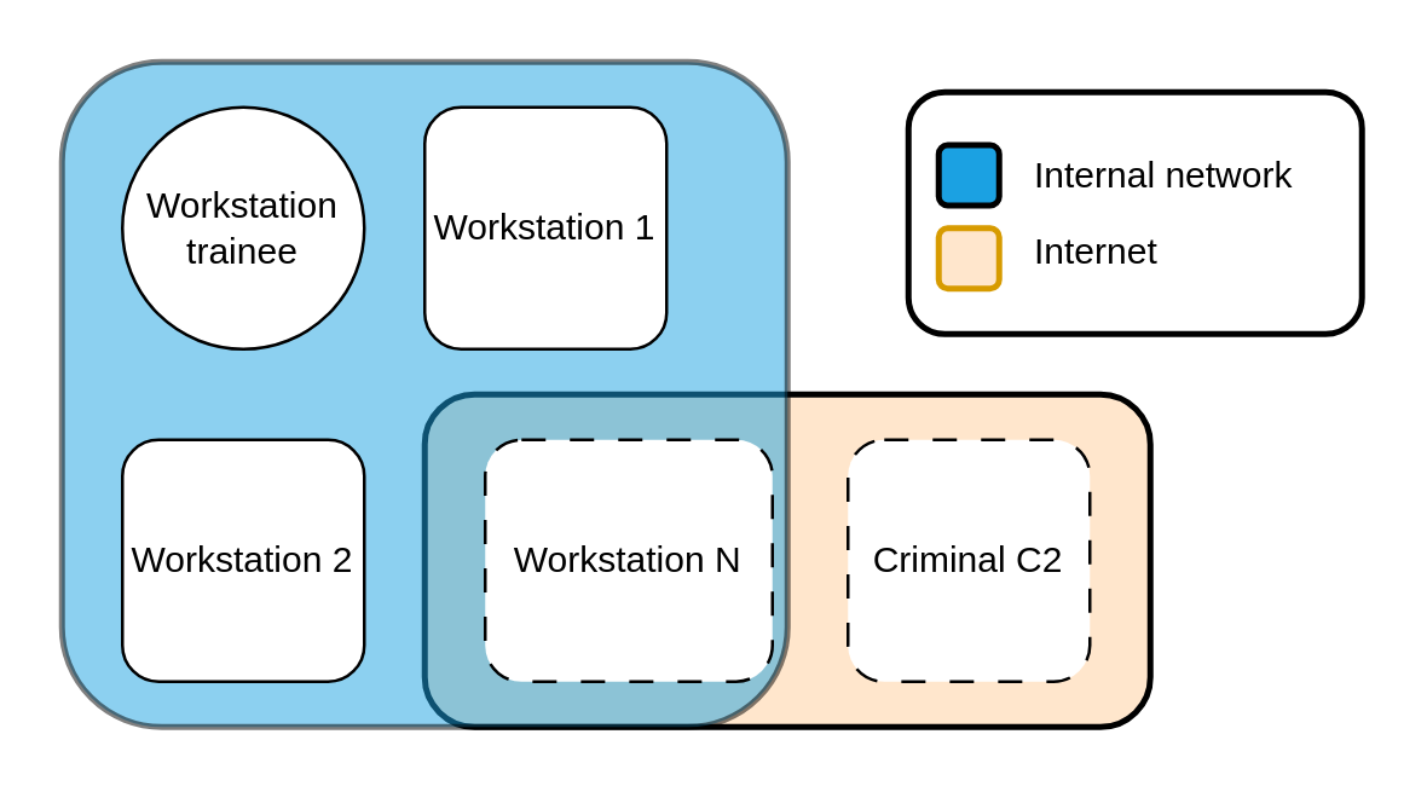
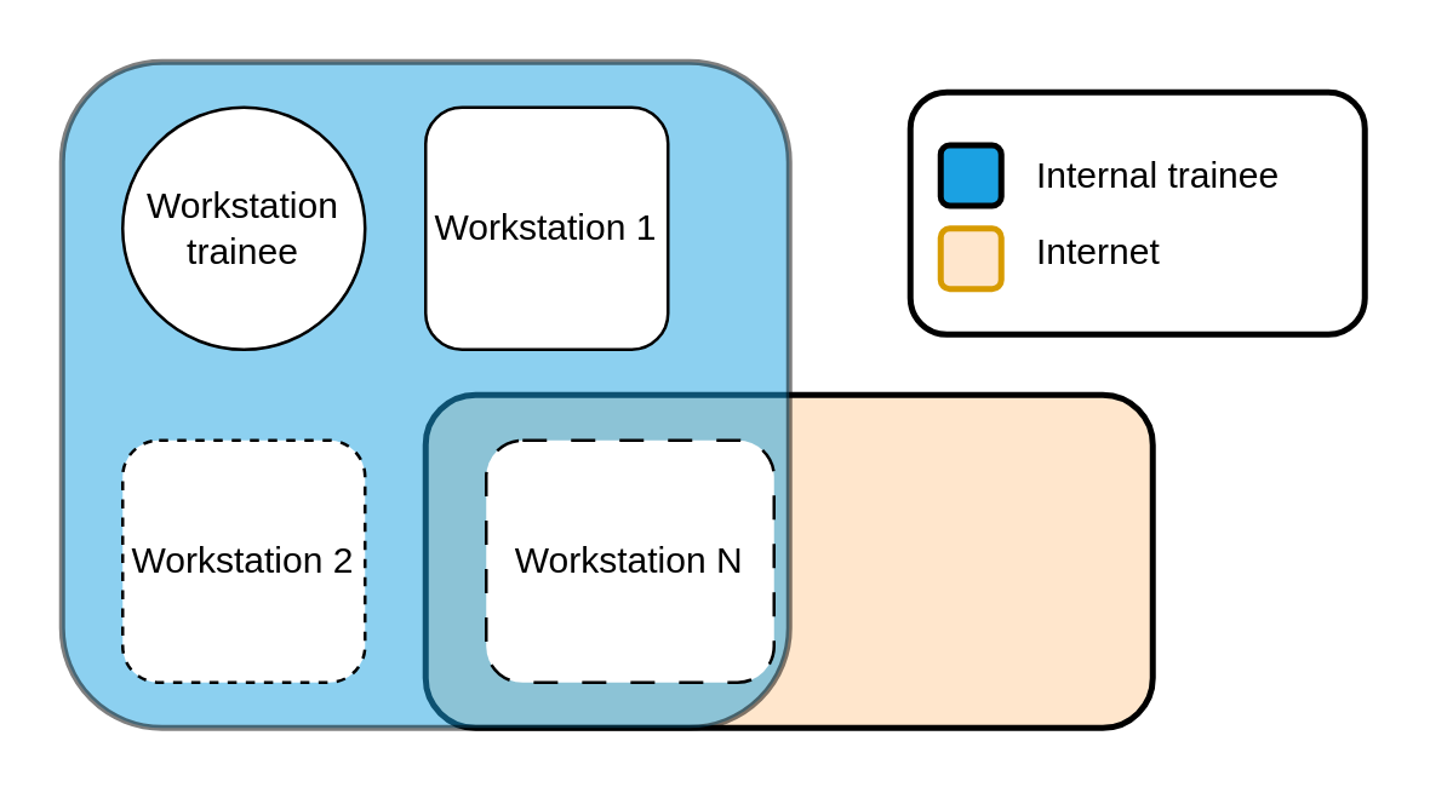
  <mxCell id="0" />
  <mxCell id="1" parent="0" />
  <mxCell id="2" value="" style="rounded=1;whiteSpace=wrap;html=1;strokeWidth=2;fillWeight=4;hachureGap=8;hachureAngle=45;fillColor=#ffe6cc;strokeColor=default;glass=0;shadow=0;" parent="1" vertex="1"><mxGeometry x="140" y="130" width="240" height="110" as="geometry" /></mxCell>
  <mxCell id="3" value="" style="rounded=1;whiteSpace=wrap;html=1;strokeWidth=2;fillWeight=4;hachureGap=8;hachureAngle=45;fillColor=#1ba1e2;glass=0;opacity=50;" parent="1" vertex="1"><mxGeometry x="20" y="20" width="240" height="220" as="geometry" /></mxCell>
  <mxCell id="4" value="Workstation trainee" style="ellipse;whiteSpace=wrap;html=1;" parent="1" vertex="1"><mxGeometry x="40" y="35" width="80" height="80" as="geometry" /></mxCell>
  <mxCell id="5" value="Workstation 1" style="rounded=1;whiteSpace=wrap;html=1;" parent="1" vertex="1"><mxGeometry x="140" y="35" width="80" height="80" as="geometry" /></mxCell>
- <mxCell id="6" value="&lt;div&gt;Workstation 2&lt;/div&gt;" style="rounded=1;whiteSpace=wrap;html=1;" parent="1" vertex="1"><mxGeometry x="40" y="145" width="80" height="80" as="geometry" /></mxCell>
- <mxCell id="7" value="Criminal C2" style="rounded=1;whiteSpace=wrap;html=1;dashed=1;dashPattern=8 8;" parent="1" vertex="1"><mxGeometry x="280" y="145" width="80" height="80" as="geometry" /></mxCell>
+ <mxCell id="6" value="&lt;div&gt;Workstation 2&lt;/div&gt;" style="rounded=1;whiteSpace=wrap;html=1;dashed=1;" parent="1" vertex="1"><mxGeometry x="40" y="145" width="80" height="80" as="geometry" /></mxCell>
  <mxCell id="8" value="" style="rounded=1;whiteSpace=wrap;html=1;fillColor=none;strokeWidth=2;" parent="1" vertex="1"><mxGeometry x="300" y="30" width="150" height="80" as="geometry" /></mxCell>
  <mxCell id="9" value="" style="rounded=1;whiteSpace=wrap;html=1;strokeWidth=2;fillWeight=4;hachureGap=8;hachureAngle=45;fillColor=#1ba1e2;" parent="1" vertex="1"><mxGeometry x="310" y="47.5" width="20" height="20" as="geometry" /></mxCell>
  <mxCell id="10" value="" style="rounded=1;whiteSpace=wrap;html=1;strokeWidth=2;fillWeight=4;hachureGap=8;hachureAngle=45;fillColor=#ffe6cc;strokeColor=#d79b00;" parent="1" vertex="1"><mxGeometry x="310" y="75" width="20" height="20" as="geometry" /></mxCell>
  <mxCell id="11" value="Internet" style="text;html=1;align=left;verticalAlign=middle;whiteSpace=wrap;rounded=0;" parent="1" vertex="1"><mxGeometry x="340" y="67.5" width="100" height="30" as="geometry" /></mxCell>
- <mxCell id="12" value="Internal network" style="text;html=1;align=left;verticalAlign=middle;whiteSpace=wrap;rounded=0;" parent="1" vertex="1"><mxGeometry x="340" y="42.5" width="100" height="30" as="geometry" /></mxCell>
+ <mxCell id="12" value="Internal trainee" style="text;html=1;align=left;verticalAlign=middle;whiteSpace=wrap;rounded=0;" parent="1" vertex="1"><mxGeometry x="340" y="42.5" width="100" height="30" as="geometry" /></mxCell>
  <mxCell id="13" value="Workstation N" style="rounded=1;whiteSpace=wrap;html=1;dashed=1;dashPattern=8 8;" parent="1" vertex="1"><mxGeometry x="160" y="145" width="95" height="80" as="geometry" /></mxCell>
